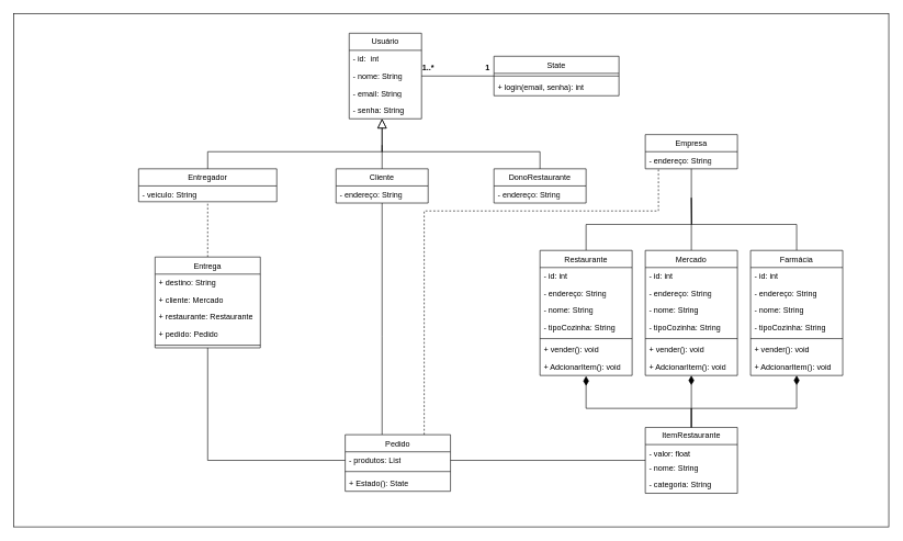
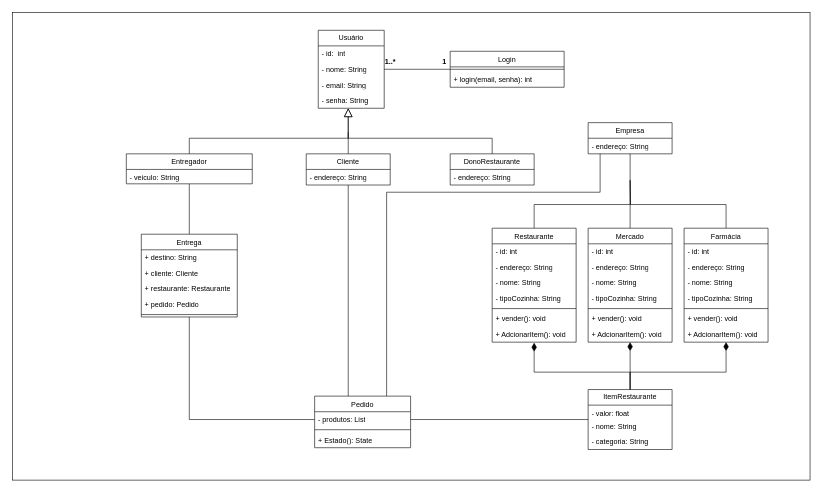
  <mxCell id="0" />
  <mxCell id="1" parent="0" />
  <mxCell id="2" value="" style="rounded=0;whiteSpace=wrap;html=1;" parent="1" vertex="1"><mxGeometry x="20" y="20" width="1330" height="780" as="geometry" /></mxCell>
  <mxCell id="3" value="Usuário" style="swimlane;fontStyle=0;childLayout=stackLayout;horizontal=1;startSize=26;fillColor=none;horizontalStack=0;resizeParent=1;resizeParentMax=0;resizeLast=0;collapsible=1;marginBottom=0;whiteSpace=wrap;html=1;" parent="1" vertex="1"><mxGeometry x="530" y="50" width="110" height="130" as="geometry" /></mxCell>
  <mxCell id="4" value="- id:&amp;nbsp; int" style="text;strokeColor=none;fillColor=none;align=left;verticalAlign=top;spacingLeft=4;spacingRight=4;overflow=hidden;rotatable=0;points=[[0,0.5],[1,0.5]];portConstraint=eastwest;whiteSpace=wrap;html=1;" parent="3" vertex="1"><mxGeometry y="26" width="110" height="26" as="geometry" /></mxCell>
  <mxCell id="5" value="- nome: String" style="text;strokeColor=none;fillColor=none;align=left;verticalAlign=top;spacingLeft=4;spacingRight=4;overflow=hidden;rotatable=0;points=[[0,0.5],[1,0.5]];portConstraint=eastwest;whiteSpace=wrap;html=1;" parent="3" vertex="1"><mxGeometry y="52" width="110" height="26" as="geometry" /></mxCell>
  <mxCell id="6" value="- email: String" style="text;strokeColor=none;fillColor=none;align=left;verticalAlign=top;spacingLeft=4;spacingRight=4;overflow=hidden;rotatable=0;points=[[0,0.5],[1,0.5]];portConstraint=eastwest;whiteSpace=wrap;html=1;" parent="3" vertex="1"><mxGeometry y="78" width="110" height="26" as="geometry" /></mxCell>
  <mxCell id="7" value="- senha: String" style="text;strokeColor=none;fillColor=none;align=left;verticalAlign=top;spacingLeft=4;spacingRight=4;overflow=hidden;rotatable=0;points=[[0,0.5],[1,0.5]];portConstraint=eastwest;whiteSpace=wrap;html=1;" parent="3" vertex="1"><mxGeometry y="104" width="110" height="26" as="geometry" /></mxCell>
  <mxCell id="8" style="edgeStyle=orthogonalEdgeStyle;rounded=0;orthogonalLoop=1;jettySize=auto;html=1;endArrow=none;endFill=0;" parent="1" source="10" target="34" edge="1"><mxGeometry relative="1" as="geometry"><Array as="points"><mxPoint x="580" y="510" /><mxPoint x="580" y="510" /></Array></mxGeometry></mxCell>
  <mxCell id="9" style="edgeStyle=orthogonalEdgeStyle;rounded=0;orthogonalLoop=1;jettySize=auto;html=1;exitX=0.5;exitY=0;exitDx=0;exitDy=0;endSize=12;endArrow=block;endFill=0;" parent="1" source="10" edge="1"><mxGeometry relative="1" as="geometry"><mxPoint x="580" y="180" as="targetPoint" /></mxGeometry></mxCell>
  <mxCell id="10" value="Cliente" style="swimlane;fontStyle=0;childLayout=stackLayout;horizontal=1;startSize=26;fillColor=none;horizontalStack=0;resizeParent=1;resizeParentMax=0;resizeLast=0;collapsible=1;marginBottom=0;whiteSpace=wrap;html=1;" parent="1" vertex="1"><mxGeometry x="510" y="256" width="140" height="52" as="geometry" /></mxCell>
  <mxCell id="11" value="- endereço: String" style="text;strokeColor=none;fillColor=none;align=left;verticalAlign=top;spacingLeft=4;spacingRight=4;overflow=hidden;rotatable=0;points=[[0,0.5],[1,0.5]];portConstraint=eastwest;whiteSpace=wrap;html=1;" parent="10" vertex="1"><mxGeometry y="26" width="140" height="26" as="geometry" /></mxCell>
- <mxCell id="12" value="&lt;span style=&quot;font-weight: normal;&quot;&gt;State&lt;/span&gt;" style="swimlane;fontStyle=1;align=center;verticalAlign=top;childLayout=stackLayout;horizontal=1;startSize=26;horizontalStack=0;resizeParent=1;resizeParentMax=0;resizeLast=0;collapsible=1;marginBottom=0;whiteSpace=wrap;html=1;" parent="1" vertex="1"><mxGeometry x="750" y="85" width="190" height="60" as="geometry" /></mxCell>
+ <mxCell id="12" value="&lt;span style=&quot;font-weight: normal;&quot;&gt;Login&lt;/span&gt;" style="swimlane;fontStyle=1;align=center;verticalAlign=top;childLayout=stackLayout;horizontal=1;startSize=26;horizontalStack=0;resizeParent=1;resizeParentMax=0;resizeLast=0;collapsible=1;marginBottom=0;whiteSpace=wrap;html=1;" parent="1" vertex="1"><mxGeometry x="750" y="85" width="190" height="60" as="geometry" /></mxCell>
  <mxCell id="13" value="" style="line;strokeWidth=1;fillColor=none;align=left;verticalAlign=middle;spacingTop=-1;spacingLeft=3;spacingRight=3;rotatable=0;labelPosition=right;points=[];portConstraint=eastwest;strokeColor=inherit;" parent="12" vertex="1"><mxGeometry y="26" width="190" height="8" as="geometry" /></mxCell>
  <mxCell id="14" value="+ login(email, senha): int" style="text;strokeColor=none;fillColor=none;align=left;verticalAlign=top;spacingLeft=4;spacingRight=4;overflow=hidden;rotatable=0;points=[[0,0.5],[1,0.5]];portConstraint=eastwest;whiteSpace=wrap;html=1;" parent="12" vertex="1"><mxGeometry y="34" width="190" height="26" as="geometry" /></mxCell>
  <mxCell id="15" style="edgeStyle=orthogonalEdgeStyle;rounded=0;orthogonalLoop=1;jettySize=auto;html=1;exitX=1;exitY=0.5;exitDx=0;exitDy=0;entryX=0;entryY=0.5;entryDx=0;entryDy=0;endArrow=none;endFill=0;" parent="1" source="5" target="12" edge="1"><mxGeometry relative="1" as="geometry" /></mxCell>
  <mxCell id="16" value="1..*" style="text;align=center;fontStyle=1;verticalAlign=middle;spacingLeft=3;spacingRight=3;strokeColor=none;rotatable=0;points=[[0,0.5],[1,0.5]];portConstraint=eastwest;html=1;" parent="1" vertex="1"><mxGeometry x="610" y="90" width="80" height="26" as="geometry" /></mxCell>
  <mxCell id="17" value="1" style="text;align=center;fontStyle=1;verticalAlign=middle;spacingLeft=3;spacingRight=3;strokeColor=none;rotatable=0;points=[[0,0.5],[1,0.5]];portConstraint=eastwest;html=1;" parent="1" vertex="1"><mxGeometry x="700" y="90" width="80" height="26" as="geometry" /></mxCell>
  <mxCell id="18" style="edgeStyle=orthogonalEdgeStyle;rounded=0;orthogonalLoop=1;jettySize=auto;html=1;exitX=0.5;exitY=0;exitDx=0;exitDy=0;endSize=11;endArrow=none;endFill=0;" parent="1" source="19" edge="1"><mxGeometry relative="1" as="geometry"><mxPoint x="1050" y="300" as="targetPoint" /></mxGeometry></mxCell>
  <mxCell id="19" value="&lt;span style=&quot;font-weight: 400;&quot;&gt;Restaurante&lt;/span&gt;" style="swimlane;fontStyle=1;align=center;verticalAlign=top;childLayout=stackLayout;horizontal=1;startSize=26;horizontalStack=0;resizeParent=1;resizeParentMax=0;resizeLast=0;collapsible=1;marginBottom=0;whiteSpace=wrap;html=1;" parent="1" vertex="1"><mxGeometry x="820" y="380" width="140" height="190" as="geometry" /></mxCell>
  <mxCell id="20" value="- id: int" style="text;strokeColor=none;fillColor=none;align=left;verticalAlign=top;spacingLeft=4;spacingRight=4;overflow=hidden;rotatable=0;points=[[0,0.5],[1,0.5]];portConstraint=eastwest;whiteSpace=wrap;html=1;" parent="19" vertex="1"><mxGeometry y="26" width="140" height="26" as="geometry" /></mxCell>
  <mxCell id="21" value="- endereço: String" style="text;strokeColor=none;fillColor=none;align=left;verticalAlign=top;spacingLeft=4;spacingRight=4;overflow=hidden;rotatable=0;points=[[0,0.5],[1,0.5]];portConstraint=eastwest;whiteSpace=wrap;html=1;" parent="19" vertex="1"><mxGeometry y="52" width="140" height="26" as="geometry" /></mxCell>
  <mxCell id="22" value="- nome: String" style="text;strokeColor=none;fillColor=none;align=left;verticalAlign=top;spacingLeft=4;spacingRight=4;overflow=hidden;rotatable=0;points=[[0,0.5],[1,0.5]];portConstraint=eastwest;whiteSpace=wrap;html=1;" parent="19" vertex="1"><mxGeometry y="78" width="140" height="26" as="geometry" /></mxCell>
  <mxCell id="23" value="- tipoCozinha: String" style="text;strokeColor=none;fillColor=none;align=left;verticalAlign=top;spacingLeft=4;spacingRight=4;overflow=hidden;rotatable=0;points=[[0,0.5],[1,0.5]];portConstraint=eastwest;whiteSpace=wrap;html=1;" parent="19" vertex="1"><mxGeometry y="104" width="140" height="26" as="geometry" /></mxCell>
  <mxCell id="24" value="" style="line;strokeWidth=1;fillColor=none;align=left;verticalAlign=middle;spacingTop=-1;spacingLeft=3;spacingRight=3;rotatable=0;labelPosition=right;points=[];portConstraint=eastwest;strokeColor=inherit;" parent="19" vertex="1"><mxGeometry y="130" width="140" height="8" as="geometry" /></mxCell>
  <mxCell id="25" value="+ vender(): void" style="text;strokeColor=none;fillColor=none;align=left;verticalAlign=top;spacingLeft=4;spacingRight=4;overflow=hidden;rotatable=0;points=[[0,0.5],[1,0.5]];portConstraint=eastwest;whiteSpace=wrap;html=1;" parent="19" vertex="1"><mxGeometry y="138" width="140" height="26" as="geometry" /></mxCell>
  <mxCell id="26" value="+ AdcionarItem(): void" style="text;strokeColor=none;fillColor=none;align=left;verticalAlign=top;spacingLeft=4;spacingRight=4;overflow=hidden;rotatable=0;points=[[0,0.5],[1,0.5]];portConstraint=eastwest;whiteSpace=wrap;html=1;" parent="19" vertex="1"><mxGeometry y="164" width="140" height="26" as="geometry" /></mxCell>
  <mxCell id="27" style="edgeStyle=orthogonalEdgeStyle;rounded=0;orthogonalLoop=1;jettySize=auto;html=1;exitX=0.5;exitY=0;exitDx=0;exitDy=0;endSize=12;endArrow=diamondThin;endFill=1;" parent="1" source="29" target="55" edge="1"><mxGeometry relative="1" as="geometry"><Array as="points"><mxPoint x="1050" y="590" /><mxPoint x="1050" y="590" /></Array></mxGeometry></mxCell>
  <mxCell id="28" style="edgeStyle=orthogonalEdgeStyle;rounded=0;orthogonalLoop=1;jettySize=auto;html=1;exitX=0.5;exitY=0;exitDx=0;exitDy=0;endSize=12;endArrow=diamondThin;endFill=1;" parent="1" source="29" target="64" edge="1"><mxGeometry relative="1" as="geometry"><Array as="points"><mxPoint x="1050" y="620" /><mxPoint x="1210" y="620" /></Array></mxGeometry></mxCell>
  <mxCell id="29" value="ItemRestaurante" style="swimlane;fontStyle=0;childLayout=stackLayout;horizontal=1;startSize=26;fillColor=none;horizontalStack=0;resizeParent=1;resizeParentMax=0;resizeLast=0;collapsible=1;marginBottom=0;whiteSpace=wrap;html=1;" parent="1" vertex="1"><mxGeometry x="980" y="649" width="140" height="100" as="geometry" /></mxCell>
  <mxCell id="30" value="- valor: float" style="text;strokeColor=none;fillColor=none;align=left;verticalAlign=top;spacingLeft=4;spacingRight=4;overflow=hidden;rotatable=0;points=[[0,0.5],[1,0.5]];portConstraint=eastwest;whiteSpace=wrap;html=1;" parent="29" vertex="1"><mxGeometry y="26" width="140" height="22" as="geometry" /></mxCell>
  <mxCell id="31" value="- nome: String" style="text;strokeColor=none;fillColor=none;align=left;verticalAlign=top;spacingLeft=4;spacingRight=4;overflow=hidden;rotatable=0;points=[[0,0.5],[1,0.5]];portConstraint=eastwest;whiteSpace=wrap;html=1;" parent="29" vertex="1"><mxGeometry y="48" width="140" height="26" as="geometry" /></mxCell>
  <mxCell id="32" value="- categoria: String" style="text;strokeColor=none;fillColor=none;align=left;verticalAlign=top;spacingLeft=4;spacingRight=4;overflow=hidden;rotatable=0;points=[[0,0.5],[1,0.5]];portConstraint=eastwest;whiteSpace=wrap;html=1;" parent="29" vertex="1"><mxGeometry y="74" width="140" height="26" as="geometry" /></mxCell>
- <mxCell id="33" style="edgeStyle=orthogonalEdgeStyle;rounded=0;orthogonalLoop=1;jettySize=auto;html=1;exitX=0.75;exitY=0;exitDx=0;exitDy=0;endArrow=none;endFill=0;dashed=1;" parent="1" source="34" target="52" edge="1"><mxGeometry relative="1" as="geometry"><Array as="points"><mxPoint x="644" y="320" /><mxPoint x="1000" y="320" /></Array></mxGeometry></mxCell>
+ <mxCell id="33" style="edgeStyle=orthogonalEdgeStyle;rounded=0;orthogonalLoop=1;jettySize=auto;html=1;exitX=0.75;exitY=0;exitDx=0;exitDy=0;endArrow=none;endFill=0;" parent="1" source="34" target="52" edge="1"><mxGeometry relative="1" as="geometry"><Array as="points"><mxPoint x="644" y="320" /><mxPoint x="1000" y="320" /></Array></mxGeometry></mxCell>
  <mxCell id="34" value="&lt;span style=&quot;font-weight: normal;&quot;&gt;Pedido&lt;/span&gt;" style="swimlane;fontStyle=1;align=center;verticalAlign=top;childLayout=stackLayout;horizontal=1;startSize=26;horizontalStack=0;resizeParent=1;resizeParentMax=0;resizeLast=0;collapsible=1;marginBottom=0;whiteSpace=wrap;html=1;" parent="1" vertex="1"><mxGeometry x="524" y="660" width="160" height="86" as="geometry" /></mxCell>
  <mxCell id="35" value="- produtos: List" style="text;strokeColor=none;fillColor=none;align=left;verticalAlign=top;spacingLeft=4;spacingRight=4;overflow=hidden;rotatable=0;points=[[0,0.5],[1,0.5]];portConstraint=eastwest;whiteSpace=wrap;html=1;" parent="34" vertex="1"><mxGeometry y="26" width="160" height="26" as="geometry" /></mxCell>
  <mxCell id="36" value="" style="line;strokeWidth=1;fillColor=none;align=left;verticalAlign=middle;spacingTop=-1;spacingLeft=3;spacingRight=3;rotatable=0;labelPosition=right;points=[];portConstraint=eastwest;strokeColor=inherit;" parent="34" vertex="1"><mxGeometry y="52" width="160" height="8" as="geometry" /></mxCell>
  <mxCell id="37" value="+ Estado(): State" style="text;strokeColor=none;fillColor=none;align=left;verticalAlign=top;spacingLeft=4;spacingRight=4;overflow=hidden;rotatable=0;points=[[0,0.5],[1,0.5]];portConstraint=eastwest;whiteSpace=wrap;html=1;" parent="34" vertex="1"><mxGeometry y="60" width="160" height="26" as="geometry" /></mxCell>
  <mxCell id="38" style="edgeStyle=orthogonalEdgeStyle;rounded=0;orthogonalLoop=1;jettySize=auto;html=1;exitX=0.5;exitY=0;exitDx=0;exitDy=0;endSize=12;endArrow=block;endFill=0;" parent="1" source="39" target="3" edge="1"><mxGeometry relative="1" as="geometry"><Array as="points"><mxPoint x="820" y="230" /><mxPoint x="580" y="230" /></Array></mxGeometry></mxCell>
  <mxCell id="39" value="DonoRestaurante" style="swimlane;fontStyle=0;childLayout=stackLayout;horizontal=1;startSize=26;fillColor=none;horizontalStack=0;resizeParent=1;resizeParentMax=0;resizeLast=0;collapsible=1;marginBottom=0;whiteSpace=wrap;html=1;" parent="1" vertex="1"><mxGeometry x="750" y="256" width="140" height="52" as="geometry" /></mxCell>
  <mxCell id="40" value="- endereço: String" style="text;strokeColor=none;fillColor=none;align=left;verticalAlign=top;spacingLeft=4;spacingRight=4;overflow=hidden;rotatable=0;points=[[0,0.5],[1,0.5]];portConstraint=eastwest;whiteSpace=wrap;html=1;" parent="39" vertex="1"><mxGeometry y="26" width="140" height="26" as="geometry" /></mxCell>
  <mxCell id="41" style="edgeStyle=orthogonalEdgeStyle;rounded=0;orthogonalLoop=1;jettySize=auto;html=1;exitX=0.5;exitY=0;exitDx=0;exitDy=0;endArrow=none;endFill=0;" parent="1" source="42" edge="1"><mxGeometry relative="1" as="geometry"><mxPoint x="580" y="220" as="targetPoint" /><Array as="points"><mxPoint x="315" y="230" /><mxPoint x="580" y="230" /></Array></mxGeometry></mxCell>
  <mxCell id="42" value="Entregador" style="swimlane;fontStyle=0;childLayout=stackLayout;horizontal=1;startSize=26;fillColor=none;horizontalStack=0;resizeParent=1;resizeParentMax=0;resizeLast=0;collapsible=1;marginBottom=0;whiteSpace=wrap;html=1;" parent="1" vertex="1"><mxGeometry x="210" y="256" width="210" height="50" as="geometry" /></mxCell>
  <mxCell id="43" value="- veiculo: String" style="text;strokeColor=none;fillColor=none;align=left;verticalAlign=top;spacingLeft=4;spacingRight=4;overflow=hidden;rotatable=0;points=[[0,0.5],[1,0.5]];portConstraint=eastwest;whiteSpace=wrap;html=1;" parent="42" vertex="1"><mxGeometry y="26" width="210" height="24" as="geometry" /></mxCell>
- <mxCell id="44" style="edgeStyle=orthogonalEdgeStyle;rounded=0;orthogonalLoop=1;jettySize=auto;html=1;exitX=0.5;exitY=0;exitDx=0;exitDy=0;endArrow=none;endFill=0;dashed=1;" parent="1" source="45" target="42" edge="1"><mxGeometry relative="1" as="geometry" /></mxCell>
+ <mxCell id="44" style="edgeStyle=orthogonalEdgeStyle;rounded=0;orthogonalLoop=1;jettySize=auto;html=1;exitX=0.5;exitY=0;exitDx=0;exitDy=0;endArrow=none;endFill=0;" parent="1" source="45" target="42" edge="1"><mxGeometry relative="1" as="geometry" /></mxCell>
  <mxCell id="45" value="&lt;span style=&quot;font-weight: 400;&quot;&gt;Entrega&lt;/span&gt;" style="swimlane;fontStyle=1;align=center;verticalAlign=top;childLayout=stackLayout;horizontal=1;startSize=26;horizontalStack=0;resizeParent=1;resizeParentMax=0;resizeLast=0;collapsible=1;marginBottom=0;whiteSpace=wrap;html=1;" parent="1" vertex="1"><mxGeometry x="235" y="390" width="160" height="138" as="geometry" /></mxCell>
  <mxCell id="46" value="+ destino: String" style="text;strokeColor=none;fillColor=none;align=left;verticalAlign=top;spacingLeft=4;spacingRight=4;overflow=hidden;rotatable=0;points=[[0,0.5],[1,0.5]];portConstraint=eastwest;whiteSpace=wrap;html=1;" parent="45" vertex="1"><mxGeometry y="26" width="160" height="26" as="geometry" /></mxCell>
- <mxCell id="47" value="+ cliente: Mercado" style="text;strokeColor=none;fillColor=none;align=left;verticalAlign=top;spacingLeft=4;spacingRight=4;overflow=hidden;rotatable=0;points=[[0,0.5],[1,0.5]];portConstraint=eastwest;whiteSpace=wrap;html=1;" parent="45" vertex="1"><mxGeometry y="52" width="160" height="26" as="geometry" /></mxCell>
+ <mxCell id="47" value="+ cliente: Cliente" style="text;strokeColor=none;fillColor=none;align=left;verticalAlign=top;spacingLeft=4;spacingRight=4;overflow=hidden;rotatable=0;points=[[0,0.5],[1,0.5]];portConstraint=eastwest;whiteSpace=wrap;html=1;" parent="45" vertex="1"><mxGeometry y="52" width="160" height="26" as="geometry" /></mxCell>
  <mxCell id="48" value="+ restaurante: Restaurante" style="text;strokeColor=none;fillColor=none;align=left;verticalAlign=top;spacingLeft=4;spacingRight=4;overflow=hidden;rotatable=0;points=[[0,0.5],[1,0.5]];portConstraint=eastwest;whiteSpace=wrap;html=1;" parent="45" vertex="1"><mxGeometry y="78" width="160" height="26" as="geometry" /></mxCell>
  <mxCell id="49" value="+ pedido: Pedido" style="text;strokeColor=none;fillColor=none;align=left;verticalAlign=top;spacingLeft=4;spacingRight=4;overflow=hidden;rotatable=0;points=[[0,0.5],[1,0.5]];portConstraint=eastwest;whiteSpace=wrap;html=1;" parent="45" vertex="1"><mxGeometry y="104" width="160" height="26" as="geometry" /></mxCell>
  <mxCell id="50" value="" style="line;strokeWidth=1;fillColor=none;align=left;verticalAlign=middle;spacingTop=-1;spacingLeft=3;spacingRight=3;rotatable=0;labelPosition=right;points=[];portConstraint=eastwest;strokeColor=inherit;" parent="45" vertex="1"><mxGeometry y="130" width="160" height="8" as="geometry" /></mxCell>
  <mxCell id="51" style="edgeStyle=orthogonalEdgeStyle;rounded=0;orthogonalLoop=1;jettySize=auto;html=1;exitX=0;exitY=0.5;exitDx=0;exitDy=0;entryX=0.5;entryY=1;entryDx=0;entryDy=0;endArrow=none;endFill=0;" parent="1" source="35" target="45" edge="1"><mxGeometry relative="1" as="geometry"><mxPoint x="315" y="620" as="sourcePoint" /></mxGeometry></mxCell>
  <mxCell id="52" value="Empresa" style="swimlane;fontStyle=0;childLayout=stackLayout;horizontal=1;startSize=26;fillColor=none;horizontalStack=0;resizeParent=1;resizeParentMax=0;resizeLast=0;collapsible=1;marginBottom=0;whiteSpace=wrap;html=1;" parent="1" vertex="1"><mxGeometry x="980" y="204" width="140" height="52" as="geometry" /></mxCell>
  <mxCell id="53" value="- endereço: String" style="text;strokeColor=none;fillColor=none;align=left;verticalAlign=top;spacingLeft=4;spacingRight=4;overflow=hidden;rotatable=0;points=[[0,0.5],[1,0.5]];portConstraint=eastwest;whiteSpace=wrap;html=1;" parent="52" vertex="1"><mxGeometry y="26" width="140" height="26" as="geometry" /></mxCell>
  <mxCell id="54" style="edgeStyle=orthogonalEdgeStyle;rounded=0;orthogonalLoop=1;jettySize=auto;html=1;exitX=0.5;exitY=0;exitDx=0;exitDy=0;endSize=12;endArrow=none;endFill=0;" parent="1" source="55" target="52" edge="1"><mxGeometry relative="1" as="geometry" /></mxCell>
  <mxCell id="55" value="&lt;span style=&quot;font-weight: 400;&quot;&gt;Mercado&lt;/span&gt;" style="swimlane;fontStyle=1;align=center;verticalAlign=top;childLayout=stackLayout;horizontal=1;startSize=26;horizontalStack=0;resizeParent=1;resizeParentMax=0;resizeLast=0;collapsible=1;marginBottom=0;whiteSpace=wrap;html=1;" parent="1" vertex="1"><mxGeometry x="980" y="380" width="140" height="190" as="geometry" /></mxCell>
  <mxCell id="56" value="- id: int" style="text;strokeColor=none;fillColor=none;align=left;verticalAlign=top;spacingLeft=4;spacingRight=4;overflow=hidden;rotatable=0;points=[[0,0.5],[1,0.5]];portConstraint=eastwest;whiteSpace=wrap;html=1;" parent="55" vertex="1"><mxGeometry y="26" width="140" height="26" as="geometry" /></mxCell>
  <mxCell id="57" value="- endereço: String" style="text;strokeColor=none;fillColor=none;align=left;verticalAlign=top;spacingLeft=4;spacingRight=4;overflow=hidden;rotatable=0;points=[[0,0.5],[1,0.5]];portConstraint=eastwest;whiteSpace=wrap;html=1;" parent="55" vertex="1"><mxGeometry y="52" width="140" height="26" as="geometry" /></mxCell>
  <mxCell id="58" value="- nome: String" style="text;strokeColor=none;fillColor=none;align=left;verticalAlign=top;spacingLeft=4;spacingRight=4;overflow=hidden;rotatable=0;points=[[0,0.5],[1,0.5]];portConstraint=eastwest;whiteSpace=wrap;html=1;" parent="55" vertex="1"><mxGeometry y="78" width="140" height="26" as="geometry" /></mxCell>
  <mxCell id="59" value="- tipoCozinha: String" style="text;strokeColor=none;fillColor=none;align=left;verticalAlign=top;spacingLeft=4;spacingRight=4;overflow=hidden;rotatable=0;points=[[0,0.5],[1,0.5]];portConstraint=eastwest;whiteSpace=wrap;html=1;" parent="55" vertex="1"><mxGeometry y="104" width="140" height="26" as="geometry" /></mxCell>
  <mxCell id="60" value="" style="line;strokeWidth=1;fillColor=none;align=left;verticalAlign=middle;spacingTop=-1;spacingLeft=3;spacingRight=3;rotatable=0;labelPosition=right;points=[];portConstraint=eastwest;strokeColor=inherit;" parent="55" vertex="1"><mxGeometry y="130" width="140" height="8" as="geometry" /></mxCell>
  <mxCell id="61" value="+ vender(): void" style="text;strokeColor=none;fillColor=none;align=left;verticalAlign=top;spacingLeft=4;spacingRight=4;overflow=hidden;rotatable=0;points=[[0,0.5],[1,0.5]];portConstraint=eastwest;whiteSpace=wrap;html=1;" parent="55" vertex="1"><mxGeometry y="138" width="140" height="26" as="geometry" /></mxCell>
  <mxCell id="62" value="+ AdcionarItem(): void" style="text;strokeColor=none;fillColor=none;align=left;verticalAlign=top;spacingLeft=4;spacingRight=4;overflow=hidden;rotatable=0;points=[[0,0.5],[1,0.5]];portConstraint=eastwest;whiteSpace=wrap;html=1;" parent="55" vertex="1"><mxGeometry y="164" width="140" height="26" as="geometry" /></mxCell>
  <mxCell id="63" style="edgeStyle=orthogonalEdgeStyle;rounded=0;orthogonalLoop=1;jettySize=auto;html=1;exitX=0.5;exitY=0;exitDx=0;exitDy=0;endArrow=none;endFill=0;" parent="1" source="64" edge="1"><mxGeometry relative="1" as="geometry"><mxPoint x="1050" y="300" as="targetPoint" /></mxGeometry></mxCell>
  <mxCell id="64" value="&lt;span style=&quot;font-weight: 400;&quot;&gt;Farmácia&lt;/span&gt;" style="swimlane;fontStyle=1;align=center;verticalAlign=top;childLayout=stackLayout;horizontal=1;startSize=26;horizontalStack=0;resizeParent=1;resizeParentMax=0;resizeLast=0;collapsible=1;marginBottom=0;whiteSpace=wrap;html=1;" parent="1" vertex="1"><mxGeometry x="1140" y="380" width="140" height="190" as="geometry" /></mxCell>
  <mxCell id="65" value="- id: int" style="text;strokeColor=none;fillColor=none;align=left;verticalAlign=top;spacingLeft=4;spacingRight=4;overflow=hidden;rotatable=0;points=[[0,0.5],[1,0.5]];portConstraint=eastwest;whiteSpace=wrap;html=1;" parent="64" vertex="1"><mxGeometry y="26" width="140" height="26" as="geometry" /></mxCell>
  <mxCell id="66" value="- endereço: String" style="text;strokeColor=none;fillColor=none;align=left;verticalAlign=top;spacingLeft=4;spacingRight=4;overflow=hidden;rotatable=0;points=[[0,0.5],[1,0.5]];portConstraint=eastwest;whiteSpace=wrap;html=1;" parent="64" vertex="1"><mxGeometry y="52" width="140" height="26" as="geometry" /></mxCell>
  <mxCell id="67" value="- nome: String" style="text;strokeColor=none;fillColor=none;align=left;verticalAlign=top;spacingLeft=4;spacingRight=4;overflow=hidden;rotatable=0;points=[[0,0.5],[1,0.5]];portConstraint=eastwest;whiteSpace=wrap;html=1;" parent="64" vertex="1"><mxGeometry y="78" width="140" height="26" as="geometry" /></mxCell>
  <mxCell id="68" value="- tipoCozinha: String" style="text;strokeColor=none;fillColor=none;align=left;verticalAlign=top;spacingLeft=4;spacingRight=4;overflow=hidden;rotatable=0;points=[[0,0.5],[1,0.5]];portConstraint=eastwest;whiteSpace=wrap;html=1;" parent="64" vertex="1"><mxGeometry y="104" width="140" height="26" as="geometry" /></mxCell>
  <mxCell id="69" value="" style="line;strokeWidth=1;fillColor=none;align=left;verticalAlign=middle;spacingTop=-1;spacingLeft=3;spacingRight=3;rotatable=0;labelPosition=right;points=[];portConstraint=eastwest;strokeColor=inherit;" parent="64" vertex="1"><mxGeometry y="130" width="140" height="8" as="geometry" /></mxCell>
  <mxCell id="70" value="+ vender(): void" style="text;strokeColor=none;fillColor=none;align=left;verticalAlign=top;spacingLeft=4;spacingRight=4;overflow=hidden;rotatable=0;points=[[0,0.5],[1,0.5]];portConstraint=eastwest;whiteSpace=wrap;html=1;" parent="64" vertex="1"><mxGeometry y="138" width="140" height="26" as="geometry" /></mxCell>
  <mxCell id="71" value="+ AdcionarItem(): void" style="text;strokeColor=none;fillColor=none;align=left;verticalAlign=top;spacingLeft=4;spacingRight=4;overflow=hidden;rotatable=0;points=[[0,0.5],[1,0.5]];portConstraint=eastwest;whiteSpace=wrap;html=1;" parent="64" vertex="1"><mxGeometry y="164" width="140" height="26" as="geometry" /></mxCell>
  <mxCell id="72" style="edgeStyle=orthogonalEdgeStyle;rounded=0;orthogonalLoop=1;jettySize=auto;html=1;exitX=1;exitY=0.5;exitDx=0;exitDy=0;endArrow=none;endFill=0;" parent="1" source="35" target="29" edge="1"><mxGeometry relative="1" as="geometry" /></mxCell>
  <mxCell id="73" style="edgeStyle=orthogonalEdgeStyle;rounded=0;orthogonalLoop=1;jettySize=auto;html=1;exitX=0.5;exitY=0;exitDx=0;exitDy=0;entryX=0.5;entryY=1.038;entryDx=0;entryDy=0;entryPerimeter=0;endSize=12;endArrow=diamondThin;endFill=1;" parent="1" source="29" target="26" edge="1"><mxGeometry relative="1" as="geometry"><Array as="points"><mxPoint x="1050" y="620" /><mxPoint x="890" y="620" /></Array></mxGeometry></mxCell>
